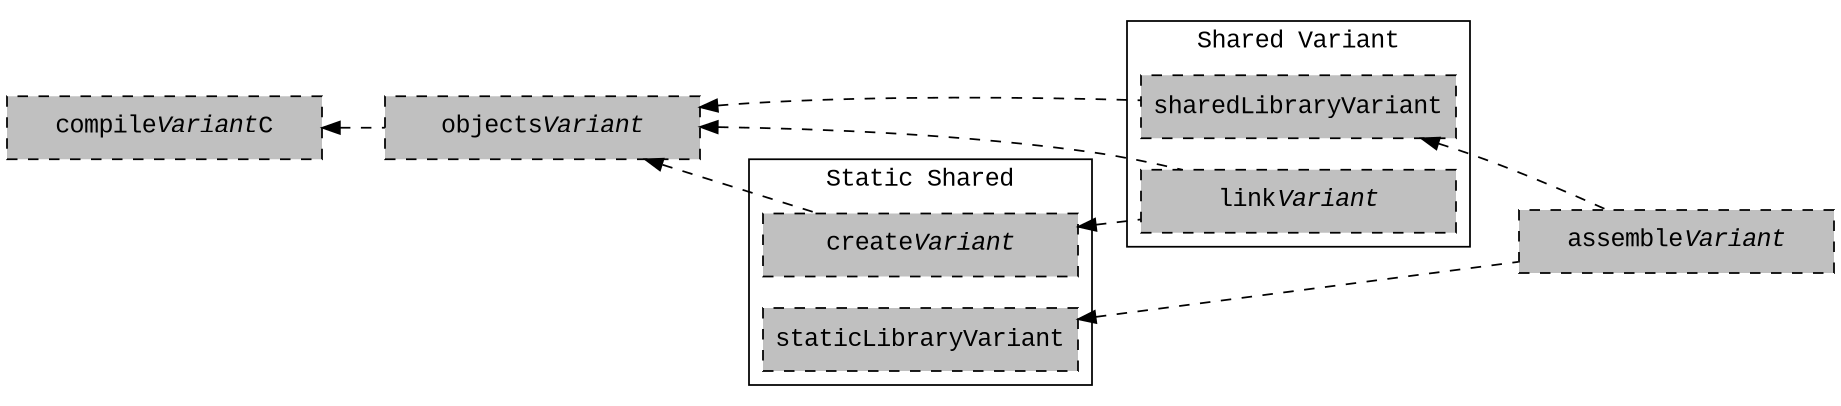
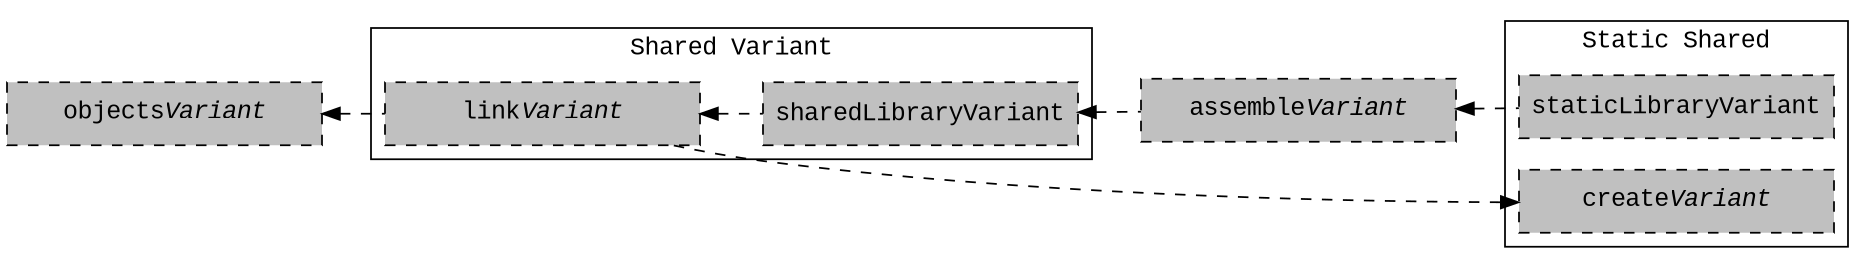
  digraph {
    fontname="Liberation Mono"
    rankdir=LR
    node [fillcolor=grey fixedsize=true fontname="Liberation Mono" shape=rectangle style="dashed,filled"]
    edge [dir=back fontname="Liberation Mono" style=dashed]
    n1 [height=0.5 label=<link<i>Variant</i>> width=2.5]
    sharedLibraryVariant [height=0.5 width=2.5]
    n3 [height=0.5 label=<create<i>Variant</i>> width=2.5]
    staticLibraryVariant [height=0.5 width=2.5]
    n5 [height=0.5 label=<assemble<i>Variant</i>> width=2.5]
-   n6 [height=0.5 label=<compile<i>Variant</i>C> width=2.5]
    n7 [height=0.5 label=<objects<i>Variant</i>> width=2.5]
    subgraph cluster_1 {
      color=black
      label="Shared Variant"
      n1
      sharedLibraryVariant
    }
    subgraph cluster_2 {
      color=black
      label="Static Shared"
      n3
      staticLibraryVariant
    }
-   n7 -> sharedLibraryVariant
+   n1 -> sharedLibraryVariant
    sharedLibraryVariant -> n5
    n3 -> n1
-   staticLibraryVariant -> n5
-   n6 -> n7
+   n5 -> staticLibraryVariant
    n7 -> n1
-   n7 -> n3
  }
